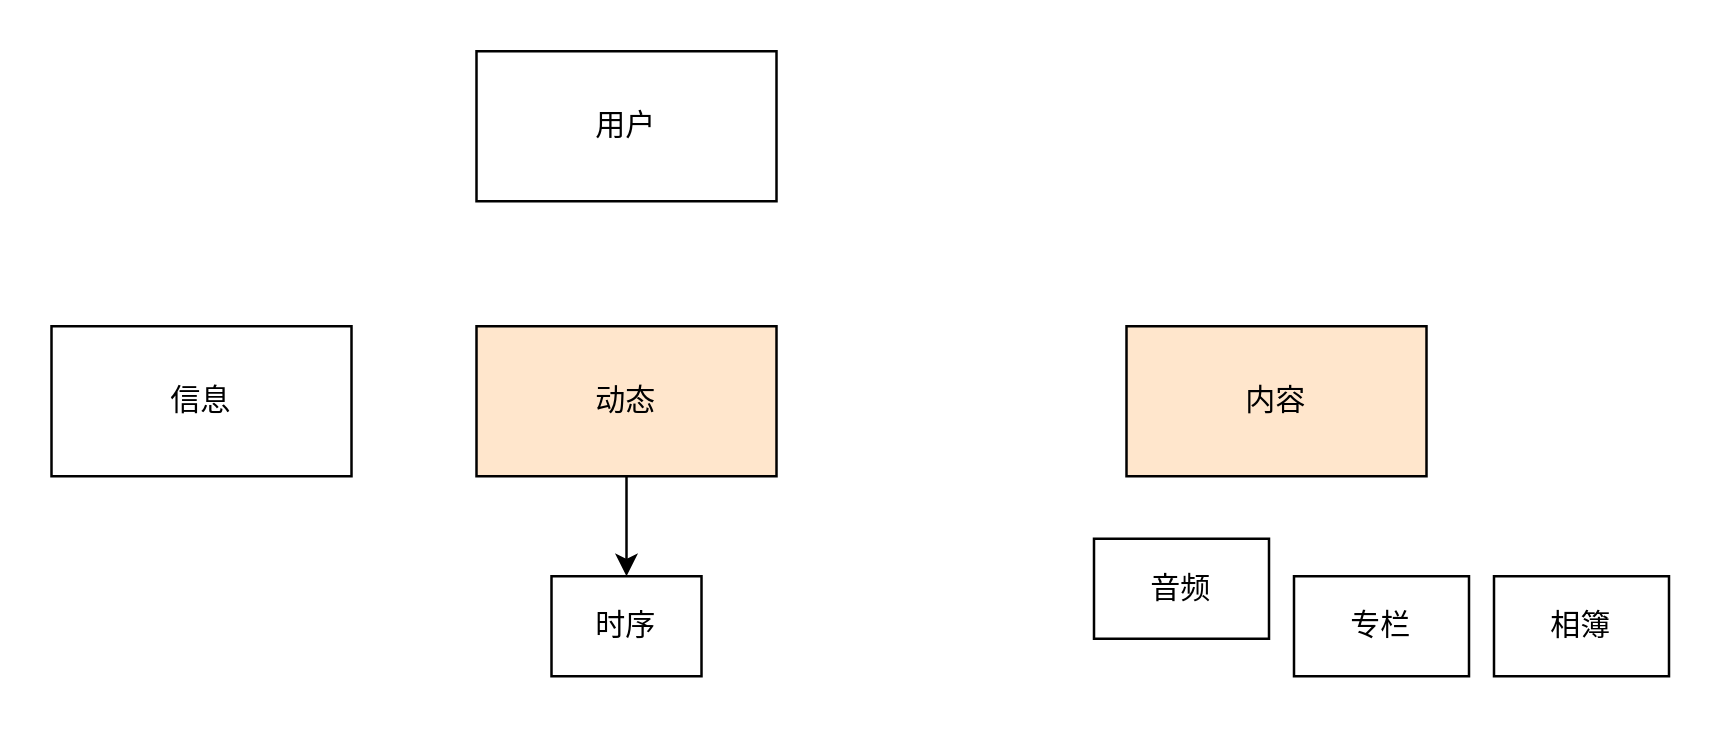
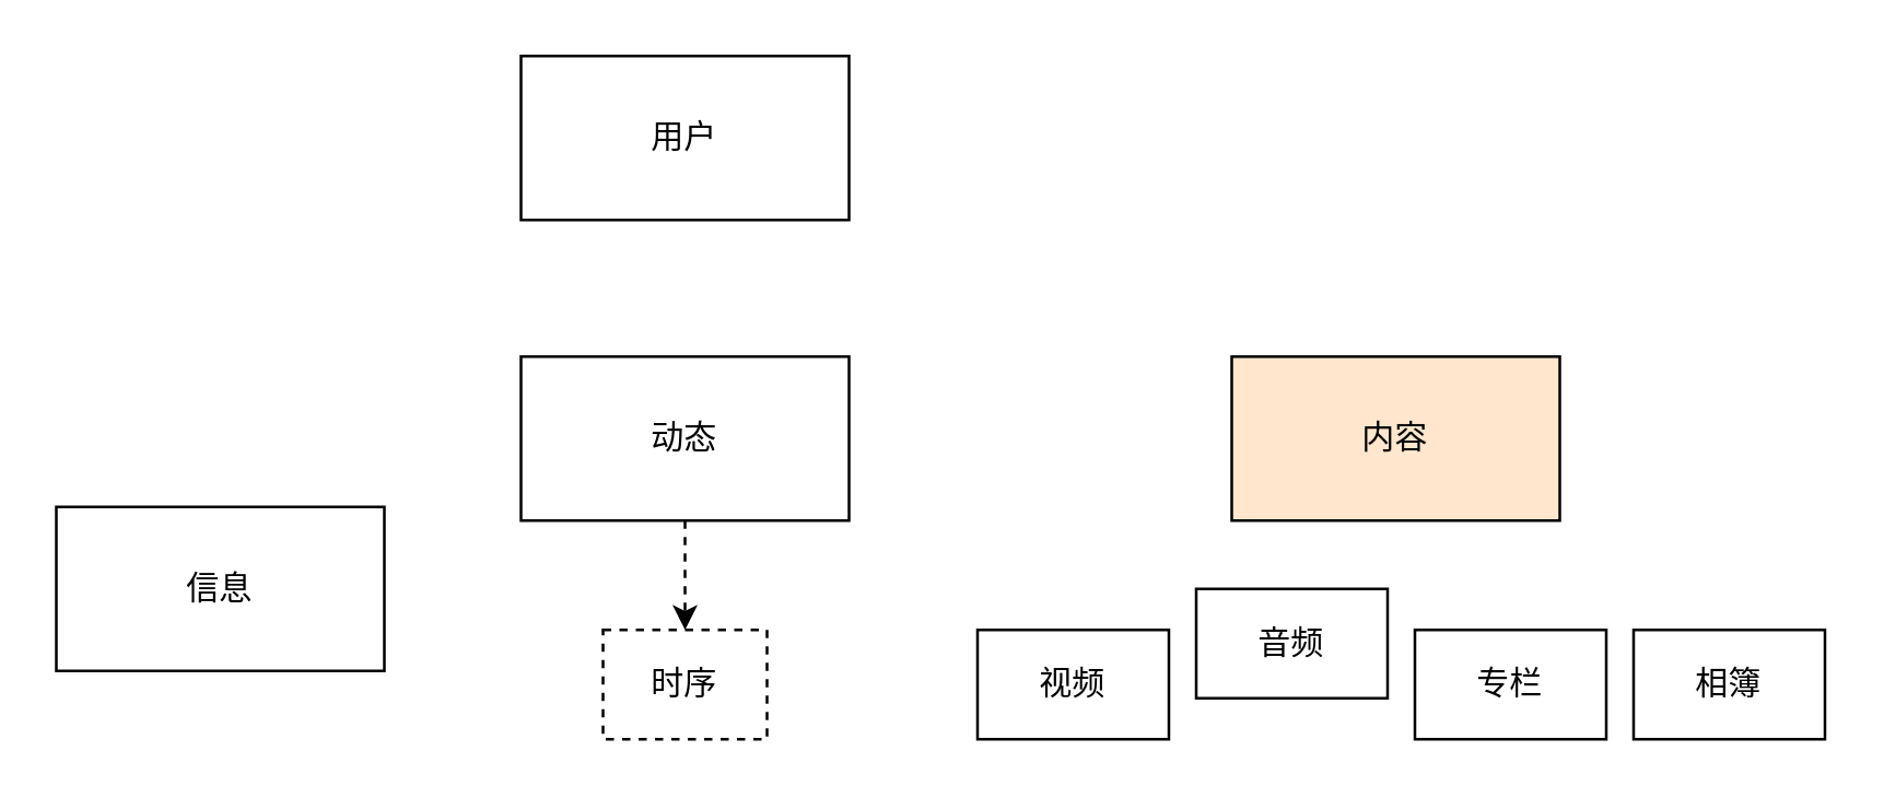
  <mxCell id="0" />
  <mxCell id="1" parent="0" />
  <mxCell id="2" value="用户" style="rounded=0;whiteSpace=wrap;html=1;" vertex="1" parent="1"><mxGeometry x="190" y="20" width="120" height="60" as="geometry" /></mxCell>
- <mxCell id="3" value="信息" style="rounded=0;whiteSpace=wrap;html=1;" vertex="1" parent="1"><mxGeometry x="20" y="130" width="120" height="60" as="geometry" /></mxCell>
- <mxCell id="4" style="edgeStyle=orthogonalEdgeStyle;rounded=0;orthogonalLoop=1;jettySize=auto;html=1;entryX=0.5;entryY=0;entryDx=0;entryDy=0;" edge="1" parent="1" source="5" target="6"><mxGeometry relative="1" as="geometry"><mxPoint x="250" y="230" as="targetPoint" /></mxGeometry></mxCell>
- <mxCell id="5" value="动态" style="rounded=0;whiteSpace=wrap;html=1;fillColor=#ffe6cc;" vertex="1" parent="1"><mxGeometry x="190" y="130" width="120" height="60" as="geometry" /></mxCell>
- <mxCell id="6" value="时序" style="rounded=0;whiteSpace=wrap;html=1;" vertex="1" parent="1"><mxGeometry x="220" y="230" width="60" height="40" as="geometry" /></mxCell>
+ <mxCell id="3" value="信息" style="rounded=0;whiteSpace=wrap;html=1;" vertex="1" parent="1"><mxGeometry x="20" y="185" width="120" height="60" as="geometry" /></mxCell>
+ <mxCell id="4" style="edgeStyle=orthogonalEdgeStyle;rounded=0;orthogonalLoop=1;jettySize=auto;html=1;entryX=0.5;entryY=0;entryDx=0;entryDy=0;dashed=1;" edge="1" parent="1" source="5" target="6"><mxGeometry relative="1" as="geometry"><mxPoint x="250" y="230" as="targetPoint" /></mxGeometry></mxCell>
+ <mxCell id="5" value="动态" style="rounded=0;whiteSpace=wrap;html=1;" vertex="1" parent="1"><mxGeometry x="190" y="130" width="120" height="60" as="geometry" /></mxCell>
+ <mxCell id="6" value="时序" style="rounded=0;whiteSpace=wrap;html=1;dashed=1;" vertex="1" parent="1"><mxGeometry x="220" y="230" width="60" height="40" as="geometry" /></mxCell>
  <mxCell id="7" value="内容" style="rounded=0;whiteSpace=wrap;html=1;fillColor=#ffe6cc;" vertex="1" parent="1"><mxGeometry x="450" y="130" width="120" height="60" as="geometry" /></mxCell>
+ <mxCell id="8" value="视频" style="rounded=0;whiteSpace=wrap;html=1;" vertex="1" parent="1"><mxGeometry x="357" y="230" width="70" height="40" as="geometry" /></mxCell>
  <mxCell id="9" value="音频" style="rounded=0;whiteSpace=wrap;html=1;" vertex="1" parent="1"><mxGeometry x="437" y="215" width="70" height="40" as="geometry" /></mxCell>
  <mxCell id="10" value="专栏" style="rounded=0;whiteSpace=wrap;html=1;" vertex="1" parent="1"><mxGeometry x="517" y="230" width="70" height="40" as="geometry" /></mxCell>
  <mxCell id="11" value="相簿" style="rounded=0;whiteSpace=wrap;html=1;" vertex="1" parent="1"><mxGeometry x="597" y="230" width="70" height="40" as="geometry" /></mxCell>
